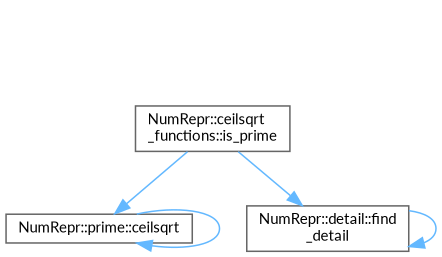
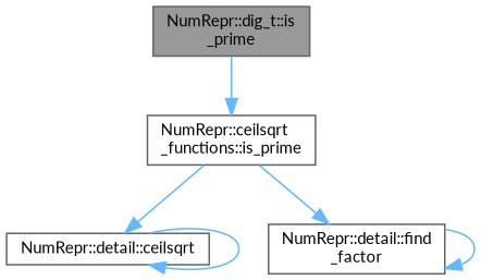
  digraph {
    fontname=Lato
    rankdir=TB
    node [color=grey40 fillcolor=white fontname=Lato fontsize=10 shape=box style=filled]
    edge [color=steelblue1 fontname=Lato fontsize=10 labelfontname=Helvetica labelfontsize=10 style=solid]
+   n1 [color=gray40 fillcolor=grey60 fontcolor=black height=0.2 label="NumRepr::dig_t::is\l_prime" width=0.4]
    n2 [height=0.2 label="NumRepr::ceilsqrt\l_functions::is_prime" width=0.4]
-   n3 [height=0.2 label="NumRepr::prime::ceilsqrt" width=0.4]
-   n4 [height=0.2 label="NumRepr::detail::find\l_detail" width=0.4]
+   n3 [height=0.2 label="NumRepr::detail::ceilsqrt" width=0.4]
+   n4 [height=0.2 label="NumRepr::detail::find\l_factor" width=0.4]
+   n1 -> n2
    n2 -> n3
    n2 -> n4
    n3 -> n3
    n4 -> n4
  }
